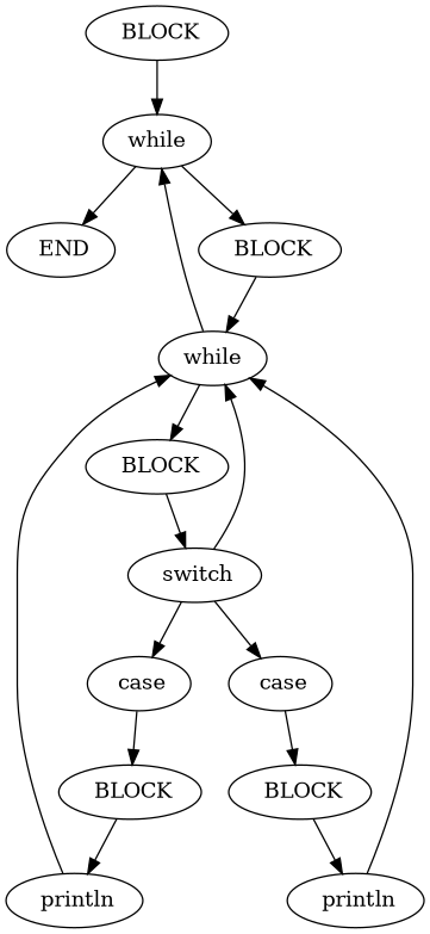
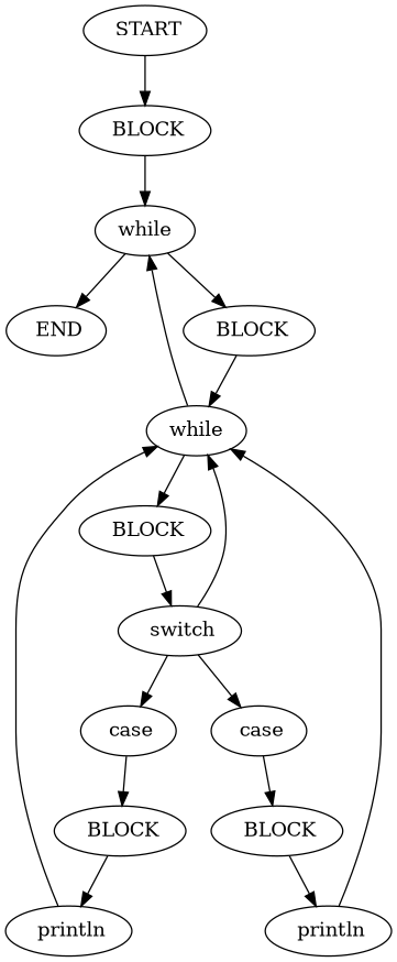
  digraph {
    edge [color=black]
+   n1 [label=" START"]
    n2 [label=" BLOCK"]
    n3 [label=while]
    n4 [label=" END"]
    n5 [label=" BLOCK"]
    n6 [label=while]
    n7 [label=" BLOCK"]
    n8 [label=" switch"]
    n9 [label=" case"]
    n10 [label=" case"]
    n11 [label=" BLOCK"]
    n12 [label=" BLOCK"]
    n13 [label=" println"]
    n14 [label=" println"]
+   n1 -> n2
    n2 -> n3
    n3 -> n4
    n3 -> n5
    n5 -> n6
    n6 -> n3
    n6 -> n7
    n7 -> n8
    n8 -> n6
    n8 -> n9
    n8 -> n10
    n9 -> n11
    n10 -> n12
    n11 -> n13
    n12 -> n14
    n13 -> n6
    n14 -> n6
  }
